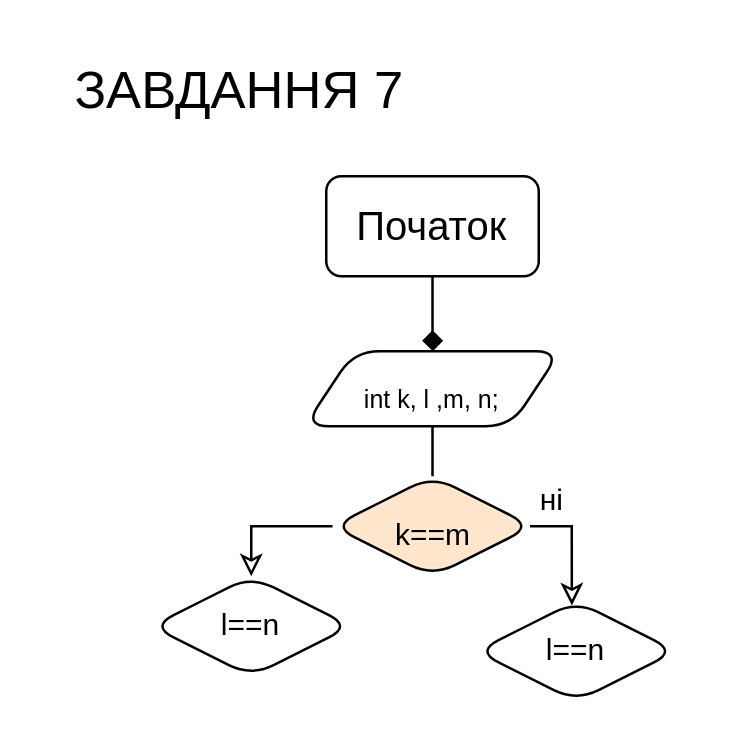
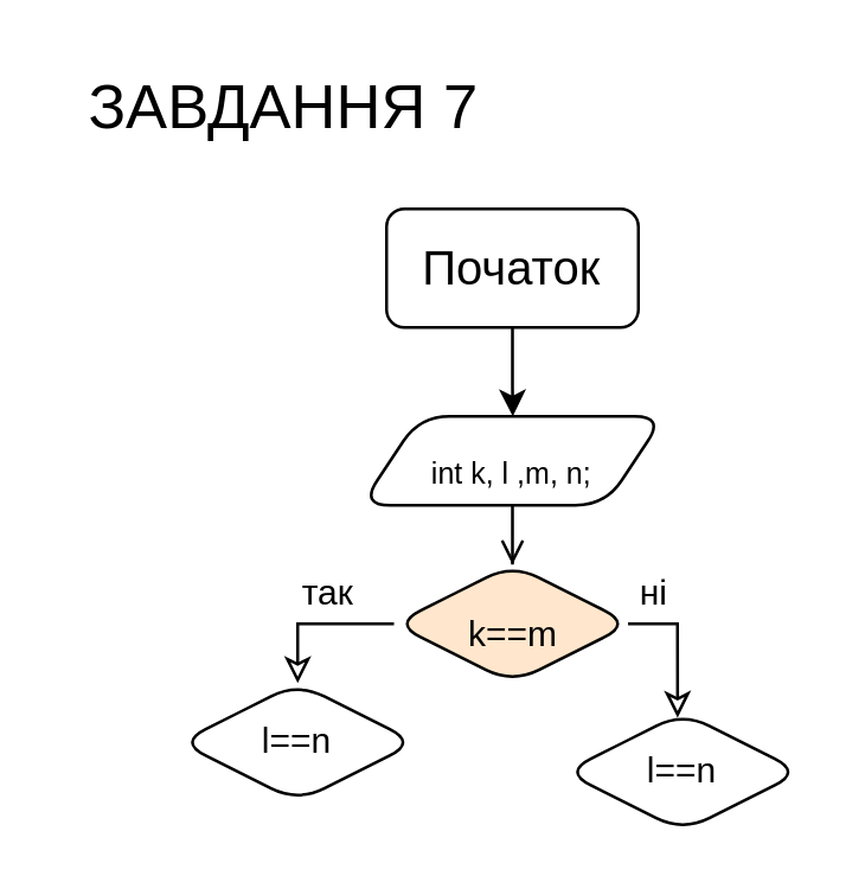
  <mxCell id="0" />
  <mxCell id="1" parent="0" />
- <mxCell id="2" style="edgeStyle=orthogonalEdgeStyle;rounded=0;orthogonalLoop=1;jettySize=auto;html=1;exitX=0.5;exitY=1;exitDx=0;exitDy=0;fontSize=21;endArrow=diamond;" edge="1" parent="1" source="3" target="6"><mxGeometry relative="1" as="geometry"><mxPoint x="173" y="130" as="targetPoint" /></mxGeometry></mxCell>
+ <mxCell id="2" style="edgeStyle=orthogonalEdgeStyle;rounded=0;orthogonalLoop=1;jettySize=auto;html=1;exitX=0.5;exitY=1;exitDx=0;exitDy=0;fontSize=21;" edge="1" parent="1" source="3" target="6"><mxGeometry relative="1" as="geometry"><mxPoint x="173" y="130" as="targetPoint" /></mxGeometry></mxCell>
  <mxCell id="3" value="Початок" style="whiteSpace=wrap;html=1;fontSize=16;strokeWidth=1;rounded=1;" vertex="1" parent="1"><mxGeometry x="130" y="70" width="85" height="40" as="geometry" /></mxCell>
  <mxCell id="4" value="ЗАВДАННЯ 7" style="text;html=1;align=center;verticalAlign=middle;resizable=0;points=[];autosize=1;strokeColor=none;fillColor=none;fontSize=21;" vertex="1" parent="1"><mxGeometry y="20" width="150" height="30" as="geometry" x="20" /></mxCell>
- <mxCell id="5" style="edgeStyle=orthogonalEdgeStyle;rounded=0;orthogonalLoop=1;jettySize=auto;html=1;exitX=0.5;exitY=1;exitDx=0;exitDy=0;fontSize=20;endArrow=none;endFill=0;" edge="1" parent="1" source="6" target="9"><mxGeometry relative="1" as="geometry"><mxPoint x="173" y="190" as="targetPoint" /></mxGeometry></mxCell>
+ <mxCell id="5" style="edgeStyle=orthogonalEdgeStyle;rounded=0;orthogonalLoop=1;jettySize=auto;html=1;exitX=0.5;exitY=1;exitDx=0;exitDy=0;fontSize=20;endArrow=open;endFill=0;" edge="1" parent="1" source="6" target="9"><mxGeometry relative="1" as="geometry"><mxPoint x="173" y="190" as="targetPoint" /></mxGeometry></mxCell>
  <mxCell id="6" value="&lt;font size=&quot;1&quot;&gt;int k, l ,m, n;&lt;/font&gt;" style="shape=parallelogram;perimeter=parallelogramPerimeter;whiteSpace=wrap;html=1;fixedSize=1;fontSize=21;rounded=1;" vertex="1" parent="1"><mxGeometry x="121.25" y="140" width="102.5" height="30" as="geometry" /></mxCell>
  <mxCell id="7" style="edgeStyle=orthogonalEdgeStyle;rounded=0;orthogonalLoop=1;jettySize=auto;html=1;exitX=0;exitY=0.5;exitDx=0;exitDy=0;fontSize=12;endArrow=classic;endFill=0;" edge="1" parent="1" source="9" target="12"><mxGeometry relative="1" as="geometry"><mxPoint x="100" y="240" as="targetPoint" /></mxGeometry></mxCell>
  <mxCell id="8" style="edgeStyle=orthogonalEdgeStyle;rounded=0;orthogonalLoop=1;jettySize=auto;html=1;exitX=1;exitY=0.5;exitDx=0;exitDy=0;fontSize=12;endArrow=classic;endFill=0;entryX=0.478;entryY=0.042;entryDx=0;entryDy=0;entryPerimeter=0;" edge="1" parent="1" target="13"><mxGeometry relative="1" as="geometry"><mxPoint x="229" y="240" as="targetPoint" /><mxPoint x="211.5" y="210" as="sourcePoint" /><Array as="points"><mxPoint x="228" y="210" /></Array></mxGeometry></mxCell>
  <mxCell id="9" value="&lt;font style=&quot;font-size: 12px&quot;&gt;k==m&lt;/font&gt;" style="rhombus;whiteSpace=wrap;html=1;rounded=1;fontSize=20;fillColor=#ffe6cc;" vertex="1" parent="1"><mxGeometry x="132.5" y="190" width="80" height="40" as="geometry" /></mxCell>
+ <mxCell id="10" value="так" style="text;html=1;align=center;verticalAlign=middle;resizable=0;points=[];autosize=1;strokeColor=none;fillColor=none;fontSize=12;" vertex="1" parent="1"><mxGeometry x="95" y="190" width="30" height="20" as="geometry" /></mxCell>
  <mxCell id="11" value="ні" style="text;html=1;align=center;verticalAlign=middle;resizable=0;points=[];autosize=1;strokeColor=none;fillColor=none;fontSize=12;" vertex="1" parent="1"><mxGeometry x="205" y="190" width="30" height="20" as="geometry" /></mxCell>
  <mxCell id="12" value="l==n" style="rhombus;whiteSpace=wrap;html=1;rounded=1;fontSize=12;" vertex="1" parent="1"><mxGeometry x="60" y="230" width="80" height="40" as="geometry" /></mxCell>
  <mxCell id="13" value="l==n" style="rhombus;whiteSpace=wrap;html=1;rounded=1;fontSize=12;" vertex="1" parent="1"><mxGeometry x="190" y="240" width="80" height="40" as="geometry" /></mxCell>
